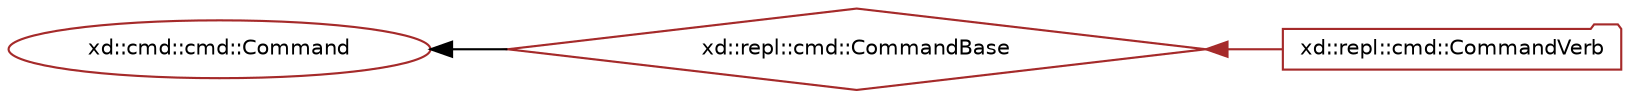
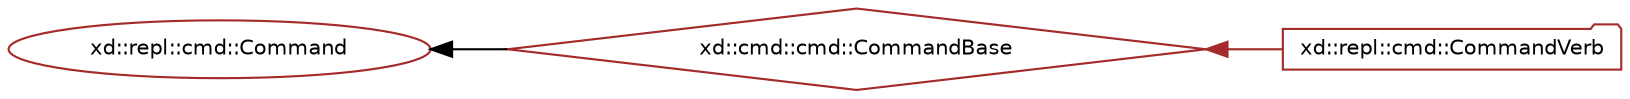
  digraph {
    fontname="DejaVu Sans"
    rankdir=LR
    node [color=brown fillcolor=white fontname="DejaVu Sans" fontsize=10 style=filled]
    edge [dir=back fontname="DejaVu Sans" fontsize=10 labelfontname=Helvetica labelfontsize=10 style=solid]
-   n1 [height=0.2 label="xd::repl::cmd::CommandBase" shape=diamond width=0.4]
+   n1 [height=0.2 label="xd::cmd::cmd::CommandBase" shape=diamond width=0.4]
    n2 [height=0.2 label="xd::repl::cmd::CommandVerb" shape=folder width=0.4]
-   n3 [height=0.2 label="xd::cmd::cmd::Command" shape=ellipse width=0.4]
+   n3 [height=0.2 label="xd::repl::cmd::Command" shape=ellipse width=0.4]
    n1 -> n2 [color=brown]
    n3 -> n1 [color=black]
  }
